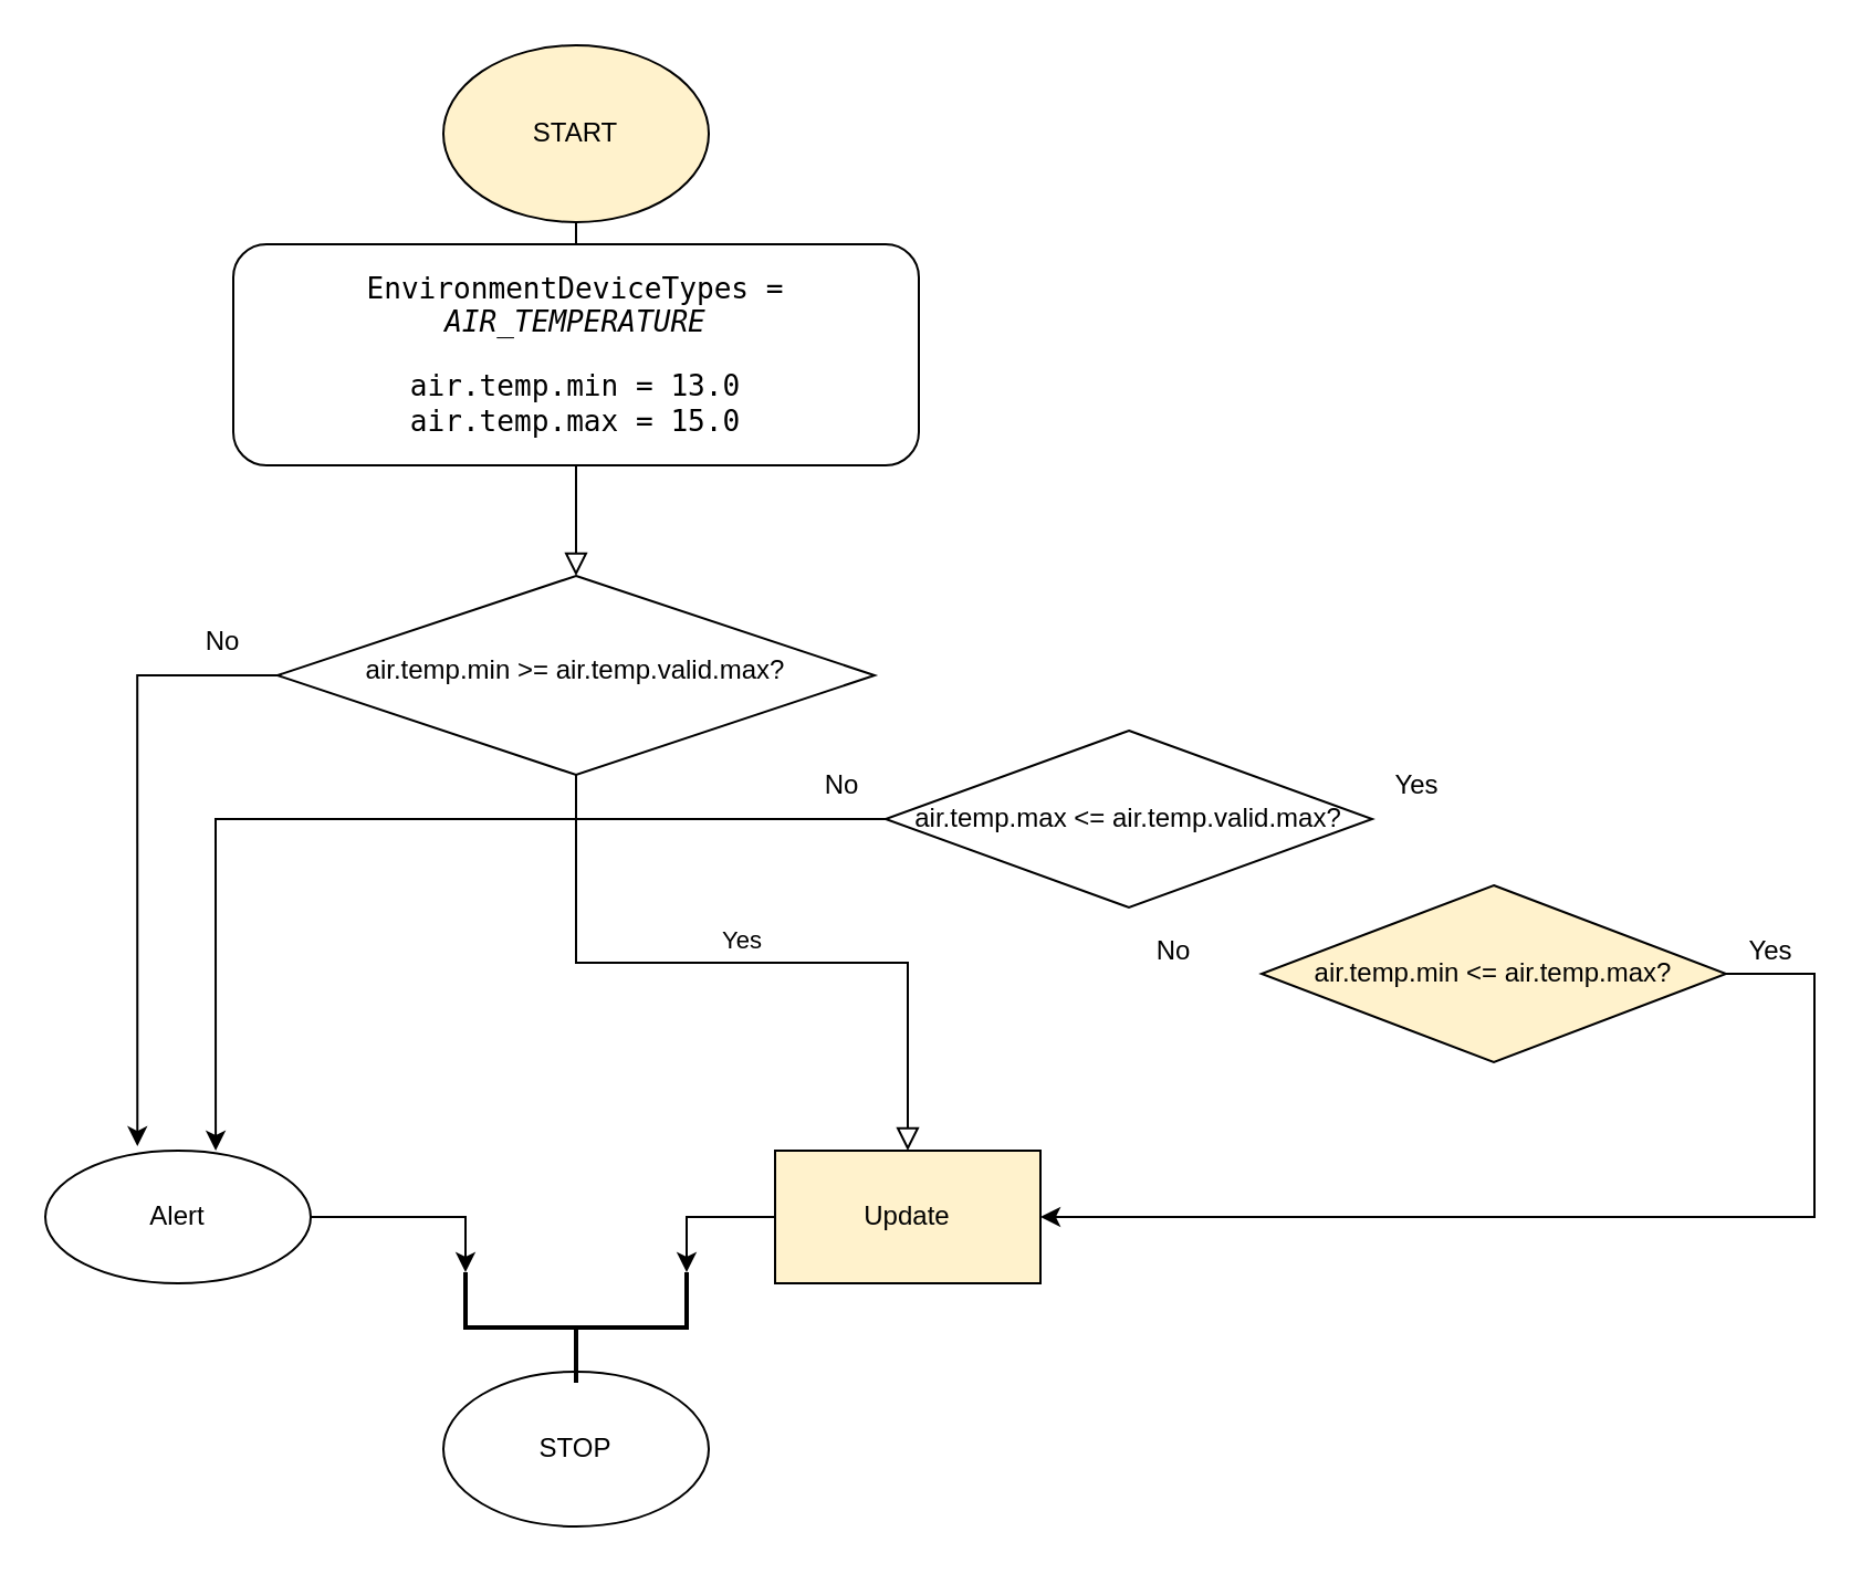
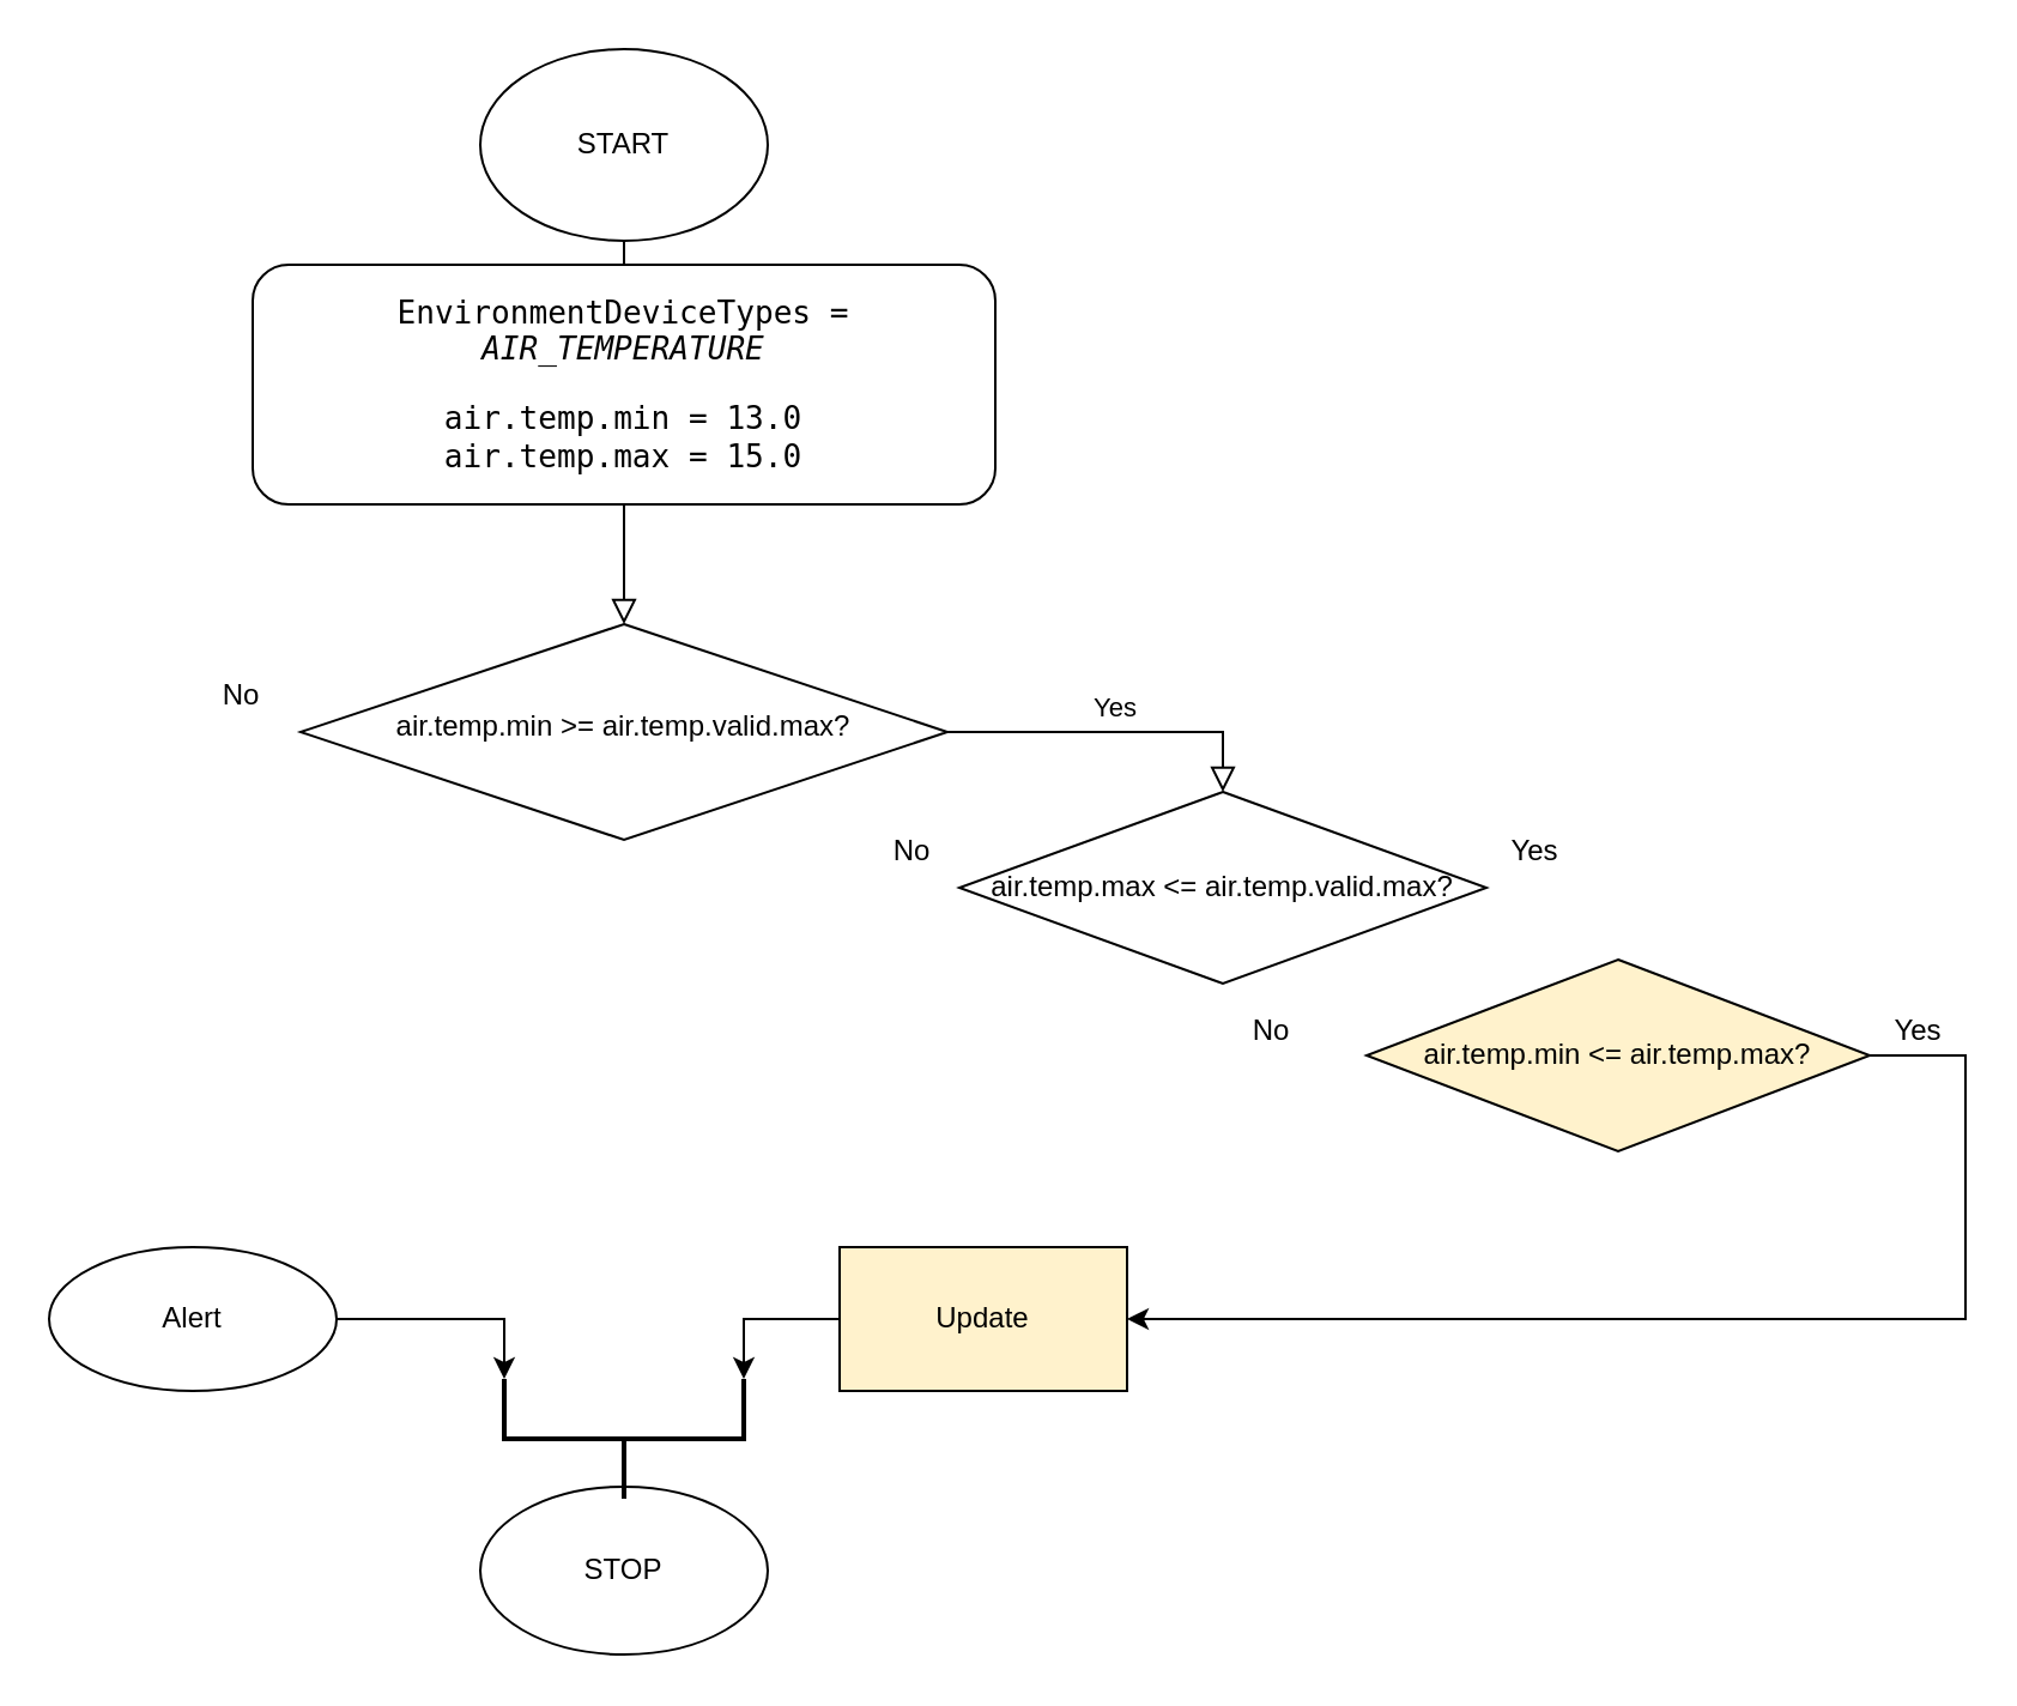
  <mxCell id="0" />
  <mxCell id="1" parent="0" />
  <mxCell id="2" value="" style="rounded=0;html=1;jettySize=auto;orthogonalLoop=1;fontSize=11;endArrow=block;endFill=0;endSize=8;strokeWidth=1;shadow=0;labelBackgroundColor=none;edgeStyle=orthogonalEdgeStyle;" parent="1" edge="1"><mxGeometry relative="1" as="geometry"><mxPoint x="260" y="100" as="sourcePoint" /><mxPoint x="260" y="150" as="targetPoint" /></mxGeometry></mxCell>
  <mxCell id="3" value="" style="rounded=0;html=1;jettySize=auto;orthogonalLoop=1;fontSize=11;endArrow=block;endFill=0;endSize=8;strokeWidth=1;shadow=0;labelBackgroundColor=none;edgeStyle=orthogonalEdgeStyle;exitX=0.5;exitY=1;exitDx=0;exitDy=0;" parent="1" source="10" target="7" edge="1"><mxGeometry y="20" relative="1" as="geometry"><mxPoint as="offset" /><mxPoint x="260" y="230" as="sourcePoint" /></mxGeometry></mxCell>
  <mxCell id="4" value="No" style="edgeStyle=orthogonalEdgeStyle;rounded=0;html=1;jettySize=auto;orthogonalLoop=1;fontSize=11;endArrow=block;endFill=0;endSize=8;strokeWidth=1;shadow=0;labelBackgroundColor=none;" parent="1" edge="1"><mxGeometry y="10" relative="1" as="geometry"><mxPoint as="offset" /><mxPoint x="310" y="190" as="sourcePoint" /><mxPoint x="360" y="190" as="targetPoint" /></mxGeometry></mxCell>
- <mxCell id="5" value="Yes" style="edgeStyle=orthogonalEdgeStyle;rounded=0;html=1;jettySize=auto;orthogonalLoop=1;fontSize=11;endArrow=block;endFill=0;endSize=8;strokeWidth=1;shadow=0;labelBackgroundColor=none;" parent="1" source="7" target="22" edge="1"><mxGeometry y="10" relative="1" as="geometry"><mxPoint as="offset" /><mxPoint x="470" y="305" as="targetPoint" /></mxGeometry></mxCell>
- <mxCell id="6" style="edgeStyle=orthogonalEdgeStyle;rounded=0;orthogonalLoop=1;jettySize=auto;html=1;entryX=0.347;entryY=-0.033;entryDx=0;entryDy=0;entryPerimeter=0;fontColor=#000000;" edge="1" parent="1" source="7" target="19"><mxGeometry relative="1" as="geometry"><Array as="points"><mxPoint x="62" y="305" /></Array></mxGeometry></mxCell>
+ <mxCell id="5" value="Yes" style="edgeStyle=orthogonalEdgeStyle;rounded=0;html=1;jettySize=auto;orthogonalLoop=1;fontSize=11;endArrow=block;endFill=0;endSize=8;strokeWidth=1;shadow=0;labelBackgroundColor=none;entryX=0.5;entryY=0;entryDx=0;entryDy=0;" parent="1" source="7" target="12" edge="1"><mxGeometry y="10" relative="1" as="geometry"><mxPoint as="offset" /><mxPoint x="470" y="305" as="targetPoint" /></mxGeometry></mxCell>
  <mxCell id="7" value="air.temp.min &amp;gt;= air.temp.valid.max?" style="rhombus;whiteSpace=wrap;html=1;shadow=0;fontFamily=Helvetica;fontSize=12;align=center;strokeWidth=1;spacing=6;spacingTop=-4;" parent="1" vertex="1"><mxGeometry x="125" y="260" width="270" height="90" as="geometry" /></mxCell>
- <mxCell id="8" value="START" style="ellipse;whiteSpace=wrap;html=1;fillColor=#fff2cc;" vertex="1" parent="1"><mxGeometry x="200" y="20" width="120" height="80" as="geometry" /></mxCell>
+ <mxCell id="8" value="START" style="ellipse;whiteSpace=wrap;html=1;" vertex="1" parent="1"><mxGeometry x="200" y="20" width="120" height="80" as="geometry" /></mxCell>
  <mxCell id="9" value="STOP" style="ellipse;whiteSpace=wrap;html=1;" vertex="1" parent="1"><mxGeometry x="200" y="620" width="120" height="70" as="geometry" /></mxCell>
  <mxCell id="10" value="&lt;pre style=&quot;font-family: &amp;quot;JetBrains Mono&amp;quot;, monospace; font-size: 9.8pt;&quot;&gt;&lt;span style=&quot;font-size: 9.8pt; background-color: initial; white-space: normal;&quot;&gt;EnvironmentDeviceTypes = &lt;/span&gt;&lt;span style=&quot;font-size: 9.8pt; background-color: initial; white-space: normal; font-style: italic;&quot;&gt;AIR_TEMPERATURE&lt;/span&gt;&lt;br&gt;&lt;/pre&gt;&lt;pre style=&quot;font-family: &amp;quot;JetBrains Mono&amp;quot;, monospace; font-size: 9.8pt;&quot;&gt;air.temp.min = 13.0&lt;br&gt;air.temp.max = 15.0&lt;/pre&gt;" style="rounded=1;whiteSpace=wrap;html=1;" vertex="1" parent="1"><mxGeometry x="105" y="110" width="310" height="100" as="geometry" /></mxCell>
- <mxCell id="11" style="edgeStyle=orthogonalEdgeStyle;rounded=0;orthogonalLoop=1;jettySize=auto;html=1;exitX=0;exitY=0.5;exitDx=0;exitDy=0;fontColor=#000000;entryX=0.642;entryY=0;entryDx=0;entryDy=0;entryPerimeter=0;" edge="1" parent="1" source="12" target="19"><mxGeometry relative="1" as="geometry"><mxPoint x="270" y="510" as="targetPoint" /></mxGeometry></mxCell>
  <mxCell id="12" value="air.temp.max &amp;lt;= air.temp.valid.max?" style="rhombus;whiteSpace=wrap;html=1;labelBackgroundColor=none;fontColor=#000000;" vertex="1" parent="1"><mxGeometry x="400" y="330" width="220" height="80" as="geometry" /></mxCell>
  <mxCell id="13" value="No" style="text;html=1;align=center;verticalAlign=middle;resizable=0;points=[];autosize=1;strokeColor=none;fillColor=none;fontColor=#000000;" vertex="1" parent="1"><mxGeometry x="360" y="340" width="40" height="30" as="geometry" /></mxCell>
  <mxCell id="14" style="edgeStyle=orthogonalEdgeStyle;rounded=0;orthogonalLoop=1;jettySize=auto;html=1;entryX=1;entryY=0.5;entryDx=0;entryDy=0;fontColor=#000000;" edge="1" parent="1" source="15" target="22"><mxGeometry relative="1" as="geometry"><Array as="points"><mxPoint x="820" y="440" /><mxPoint x="820" y="550" /></Array></mxGeometry></mxCell>
  <mxCell id="15" value="air.temp.min &amp;lt;= air.temp.max?" style="rhombus;whiteSpace=wrap;html=1;labelBackgroundColor=none;fontColor=#000000;fillColor=#fff2cc;" vertex="1" parent="1"><mxGeometry x="570" y="400" width="210" height="80" as="geometry" /></mxCell>
  <mxCell id="16" value="No" style="text;html=1;align=center;verticalAlign=middle;resizable=0;points=[];autosize=1;strokeColor=none;fillColor=none;fontColor=#000000;" vertex="1" parent="1"><mxGeometry x="510" y="415" width="40" height="30" as="geometry" /></mxCell>
  <mxCell id="17" value="Yes" style="text;html=1;align=center;verticalAlign=middle;resizable=0;points=[];autosize=1;strokeColor=none;fillColor=none;fontColor=#000000;" vertex="1" parent="1"><mxGeometry x="620" y="340" width="40" height="30" as="geometry" /></mxCell>
  <mxCell id="18" style="edgeStyle=orthogonalEdgeStyle;rounded=0;orthogonalLoop=1;jettySize=auto;html=1;entryX=1;entryY=0;entryDx=0;entryDy=0;entryPerimeter=0;fontColor=#000000;" edge="1" parent="1" source="19" target="23"><mxGeometry relative="1" as="geometry" /></mxCell>
  <mxCell id="19" value="Alert" style="ellipse;whiteSpace=wrap;html=1;labelBackgroundColor=none;fontColor=#000000;" vertex="1" parent="1"><mxGeometry x="20" y="520" width="120" height="60" as="geometry" /></mxCell>
  <mxCell id="20" value="No" style="text;html=1;align=center;verticalAlign=middle;resizable=0;points=[];autosize=1;strokeColor=none;fillColor=none;fontColor=#000000;" vertex="1" parent="1"><mxGeometry x="80" y="275" width="40" height="30" as="geometry" /></mxCell>
  <mxCell id="21" style="edgeStyle=orthogonalEdgeStyle;rounded=0;orthogonalLoop=1;jettySize=auto;html=1;entryX=1;entryY=1;entryDx=0;entryDy=0;entryPerimeter=0;fontColor=#000000;" edge="1" parent="1" source="22" target="23"><mxGeometry relative="1" as="geometry" /></mxCell>
  <mxCell id="22" value="Update" style="rounded=0;whiteSpace=wrap;html=1;labelBackgroundColor=none;fontColor=#000000;fillColor=#fff2cc;" vertex="1" parent="1"><mxGeometry x="350" y="520" width="120" height="60" as="geometry" /></mxCell>
  <mxCell id="23" value="" style="strokeWidth=2;html=1;shape=mxgraph.flowchart.annotation_2;align=left;labelPosition=right;pointerEvents=1;labelBackgroundColor=none;fontColor=#000000;rotation=-90;" vertex="1" parent="1"><mxGeometry x="235" y="550" width="50" height="100" as="geometry" /></mxCell>
  <mxCell id="24" value="Yes" style="text;html=1;align=center;verticalAlign=middle;resizable=0;points=[];autosize=1;strokeColor=none;fillColor=none;fontColor=#000000;" vertex="1" parent="1"><mxGeometry x="780" y="415" width="40" height="30" as="geometry" /></mxCell>
